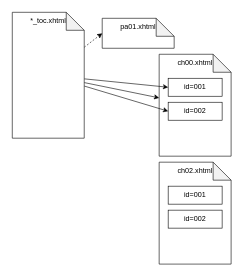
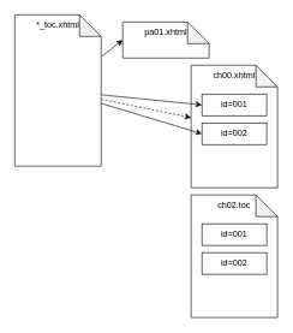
  <mxCell id="0" />
  <mxCell id="1" parent="0" />
  <mxCell id="2" value="ch00.xhtml" style="shape=note;whiteSpace=wrap;html=1;backgroundOutline=1;darkOpacity=0.05;verticalAlign=top;" vertex="1" parent="1"><mxGeometry x="265" y="90" width="120" height="170" as="geometry" /></mxCell>
  <mxCell id="3" value="id=001" style="rounded=0;whiteSpace=wrap;html=1;" vertex="1" parent="1"><mxGeometry x="280" y="130" width="90" height="30" as="geometry" /></mxCell>
  <mxCell id="4" value="id=002" style="rounded=0;whiteSpace=wrap;html=1;" vertex="1" parent="1"><mxGeometry x="280" y="170" width="90" height="30" as="geometry" /></mxCell>
  <mxCell id="5" value="pa01.xhtml" style="shape=note;whiteSpace=wrap;html=1;backgroundOutline=1;darkOpacity=0.05;verticalAlign=top;" vertex="1" parent="1"><mxGeometry x="170" y="30" width="120" height="50" as="geometry" /></mxCell>
- <mxCell id="6" value="ch02.xhtml" style="shape=note;whiteSpace=wrap;html=1;backgroundOutline=1;darkOpacity=0.05;verticalAlign=top;" vertex="1" parent="1"><mxGeometry x="265" y="270" width="120" height="170" as="geometry" /></mxCell>
+ <mxCell id="6" value="ch02.toc" style="shape=note;whiteSpace=wrap;html=1;backgroundOutline=1;darkOpacity=0.05;verticalAlign=top;" vertex="1" parent="1"><mxGeometry x="265" y="270" width="120" height="170" as="geometry" /></mxCell>
  <mxCell id="7" value="id=001" style="rounded=0;whiteSpace=wrap;html=1;" vertex="1" parent="1"><mxGeometry x="280" y="310" width="90" height="30" as="geometry" /></mxCell>
  <mxCell id="8" value="id=002" style="rounded=0;whiteSpace=wrap;html=1;" vertex="1" parent="1"><mxGeometry x="280" y="350" width="90" height="30" as="geometry" /></mxCell>
- <mxCell id="9" style="edgeStyle=none;html=1;entryX=0;entryY=0.5;entryDx=0;entryDy=0;entryPerimeter=0;dashed=1;" edge="1" parent="1" source="13" target="5"><mxGeometry relative="1" as="geometry" /></mxCell>
- <mxCell id="10" style="edgeStyle=none;html=1;" edge="1" parent="1" source="13" target="2"><mxGeometry relative="1" as="geometry" /></mxCell>
+ <mxCell id="9" style="edgeStyle=none;html=1;entryX=0;entryY=0.5;entryDx=0;entryDy=0;entryPerimeter=0;" edge="1" parent="1" source="13" target="5"><mxGeometry relative="1" as="geometry" /></mxCell>
+ <mxCell id="10" style="edgeStyle=none;html=1;dashed=1;" edge="1" parent="1" source="13" target="2"><mxGeometry relative="1" as="geometry" /></mxCell>
  <mxCell id="11" style="edgeStyle=none;html=1;entryX=0;entryY=0.5;entryDx=0;entryDy=0;" edge="1" parent="1" source="13" target="3"><mxGeometry relative="1" as="geometry" /></mxCell>
  <mxCell id="12" style="edgeStyle=none;html=1;entryX=0;entryY=0.5;entryDx=0;entryDy=0;" edge="1" parent="1" source="13" target="4"><mxGeometry relative="1" as="geometry" /></mxCell>
  <mxCell id="13" value="*_toc.xhtml" style="shape=note;whiteSpace=wrap;html=1;backgroundOutline=1;darkOpacity=0.05;verticalAlign=top;" vertex="1" parent="1"><mxGeometry x="20" y="20" width="120" height="210" as="geometry" /></mxCell>
